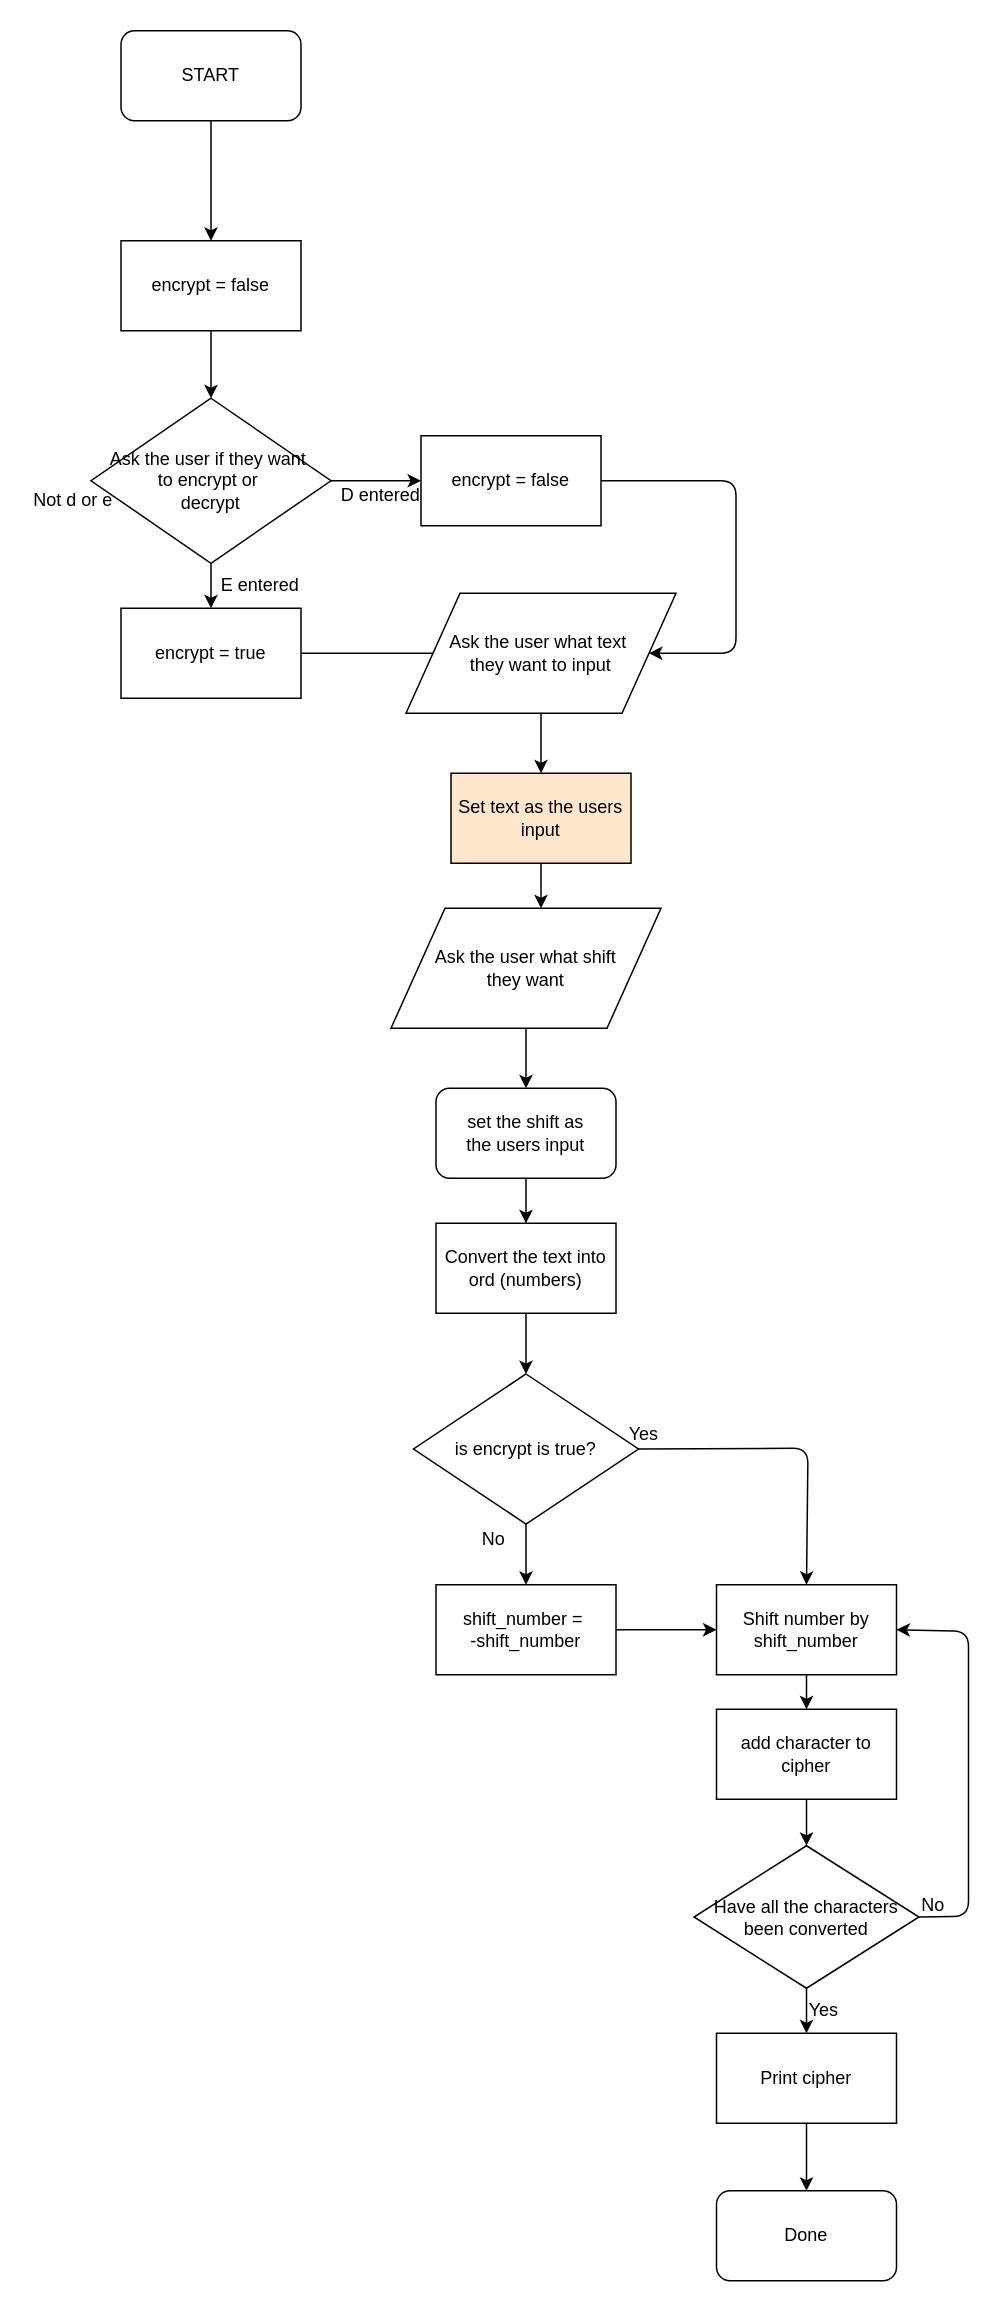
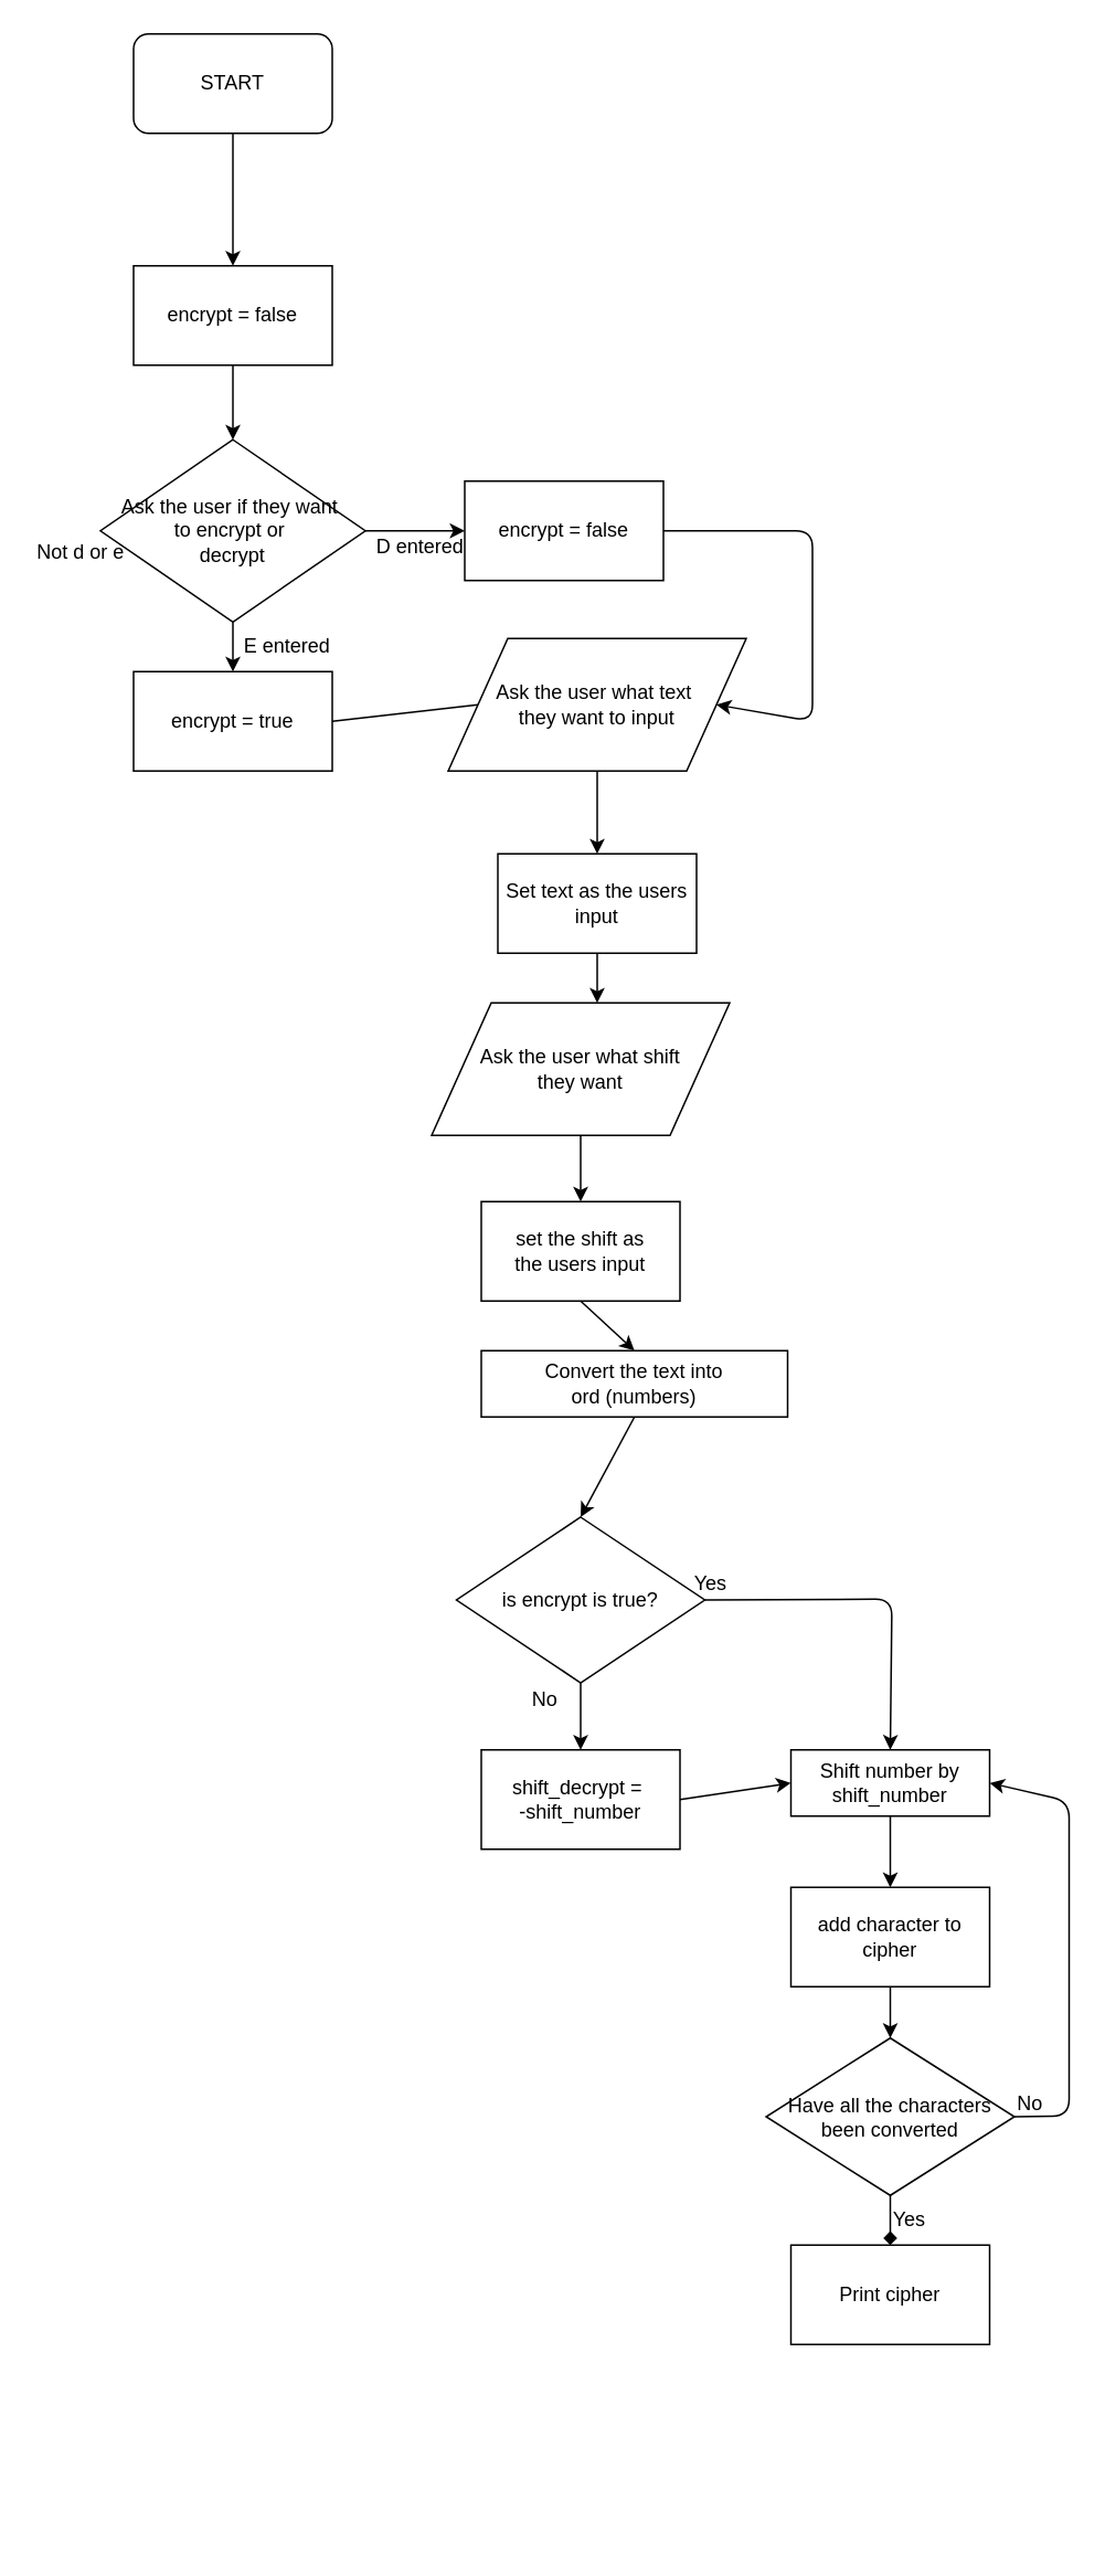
  <mxCell id="0" />
  <mxCell id="1" parent="0" />
  <mxCell id="2" value="encrypt = true" parent="1" vertex="1" style="rounded=0;whiteSpace=wrap;html=1;"><mxGeometry as="geometry" y="405" x="80" height="60" width="120" /></mxCell>
  <mxCell id="3" value="" parent="1" style="endArrow=classic;html=1;exitX=0.5;exitY=1;exitDx=0;exitDy=0;entryX=0.5;entryY=0;entryDx=0;entryDy=0;" target="2" source="5" edge="1"><mxGeometry as="geometry" height="50" width="50" relative="1"><mxPoint as="sourcePoint" y="375" x="120" /><mxPoint as="targetPoint" y="307" x="149" /></mxGeometry></mxCell>
  <mxCell id="4" value="encrypt = false&lt;br&gt;" parent="1" vertex="1" style="rounded=0;whiteSpace=wrap;html=1;"><mxGeometry as="geometry" y="290" x="280" height="60" width="120" /></mxCell>
  <mxCell id="5" value="Ask the user if they want&amp;nbsp;&lt;br&gt;to encrypt or&amp;nbsp;&lt;br&gt;decrypt" parent="1" vertex="1" style="rhombus;whiteSpace=wrap;html=1;"><mxGeometry as="geometry" y="265" x="60" height="110" width="160" /></mxCell>
- <mxCell id="6" value="Ask the user what text&amp;nbsp;&lt;br&gt;they want to input" parent="1" vertex="1" style="shape=parallelogram;perimeter=parallelogramPerimeter;whiteSpace=wrap;html=1;"><mxGeometry as="geometry" y="395" x="270" height="80" width="180" /></mxCell>
+ <mxCell id="6" value="Ask the user what text&amp;nbsp;&lt;br&gt;they want to input" parent="1" vertex="1" style="shape=parallelogram;perimeter=parallelogramPerimeter;whiteSpace=wrap;html=1;"><mxGeometry x="270" y="385" as="geometry" height="80" width="180" /></mxCell>
  <mxCell id="7" value="" parent="1" style="endArrow=classic;html=1;exitX=1;exitY=0.5;exitDx=0;exitDy=0;entryX=0;entryY=0.5;entryDx=0;entryDy=0;" target="4" source="5" edge="1"><mxGeometry as="geometry" height="50" width="50" relative="1"><mxPoint as="sourcePoint" y="385" x="150" /><mxPoint as="targetPoint" y="425" x="150" /></mxGeometry></mxCell>
  <mxCell id="8" value="E entered&amp;nbsp;&lt;br&gt;&lt;br&gt;" parent="1" vertex="1" style="text;html=1;resizable=0;points=[];autosize=1;align=left;verticalAlign=top;spacingTop=-4;"><mxGeometry as="geometry" y="380" x="145" height="30" width="70" /></mxCell>
  <mxCell id="9" value="D entered&lt;br&gt;" parent="1" vertex="1" style="text;html=1;resizable=0;points=[];autosize=1;align=left;verticalAlign=top;spacingTop=-4;"><mxGeometry as="geometry" y="320" x="225" height="20" width="70" /></mxCell>
  <mxCell id="10" value="" parent="1" style="endArrow=classic;html=1;exitX=1;exitY=0.5;exitDx=0;exitDy=0;entryX=1;entryY=0.5;entryDx=0;entryDy=0;" target="6" source="4" edge="1"><mxGeometry as="geometry" height="50" width="50" relative="1"><mxPoint as="sourcePoint" y="425" x="510" /><mxPoint as="targetPoint" y="375" x="560" /><Array as="points"><mxPoint y="320" x="490" /><mxPoint y="435" x="490" /></Array></mxGeometry></mxCell>
  <mxCell id="11" value="" parent="1" style="endArrow=none;html=1;exitX=1;exitY=0.5;exitDx=0;exitDy=0;entryX=0;entryY=0.5;entryDx=0;entryDy=0;" target="6" source="2" edge="1"><mxGeometry as="geometry" height="50" width="50" relative="1"><mxPoint as="sourcePoint" y="385" x="150" /><mxPoint as="targetPoint" y="425" x="150" /></mxGeometry></mxCell>
  <mxCell id="12" value="" parent="1" style="endArrow=classic;html=1;exitX=0.5;exitY=1;exitDx=0;exitDy=0;" source="6" edge="1"><mxGeometry as="geometry" height="50" width="50" relative="1"><mxPoint as="sourcePoint" y="625" x="480" /><mxPoint as="targetPoint" y="515" x="360" /></mxGeometry></mxCell>
- <mxCell id="13" value="Set text as the users&lt;br&gt;input&lt;br&gt;" parent="1" vertex="1" style="rounded=0;whiteSpace=wrap;html=1;fillColor=#ffe6cc;"><mxGeometry as="geometry" y="515" x="300" height="60" width="120" /></mxCell>
+ <mxCell id="13" value="Set text as the users&lt;br&gt;input&lt;br&gt;" parent="1" vertex="1" style="rounded=0;whiteSpace=wrap;html=1;"><mxGeometry as="geometry" y="515" x="300" height="60" width="120" /></mxCell>
  <mxCell id="14" value="" parent="1" style="endArrow=classic;html=1;exitX=0.5;exitY=1;exitDx=0;exitDy=0;" source="13" edge="1"><mxGeometry as="geometry" height="50" width="50" relative="1"><mxPoint as="sourcePoint" y="755" x="420" /><mxPoint as="targetPoint" y="605" x="360" /></mxGeometry></mxCell>
  <mxCell id="15" value="Ask the user what shift&lt;br&gt;they want&lt;br&gt;" parent="1" vertex="1" style="shape=parallelogram;perimeter=parallelogramPerimeter;whiteSpace=wrap;html=1;"><mxGeometry as="geometry" y="605" x="260" height="80" width="180" /></mxCell>
- <mxCell id="16" value="set the shift as&lt;br&gt;the users input&lt;br&gt;" parent="1" vertex="1" style="whiteSpace=wrap;html=1;rounded=1;"><mxGeometry as="geometry" y="725" x="290" height="60" width="120" /></mxCell>
+ <mxCell id="16" value="set the shift as&lt;br&gt;the users input&lt;br&gt;" parent="1" vertex="1" style="rounded=0;whiteSpace=wrap;html=1;"><mxGeometry as="geometry" y="725" x="290" height="60" width="120" /></mxCell>
  <mxCell id="17" value="" parent="1" style="endArrow=classic;html=1;entryX=0.5;entryY=0;entryDx=0;entryDy=0;exitX=0.5;exitY=1;exitDx=0;exitDy=0;" target="16" source="15" edge="1"><mxGeometry as="geometry" height="50" width="50" relative="1"><mxPoint as="sourcePoint" y="805" x="150" /><mxPoint as="targetPoint" y="755" x="200" /></mxGeometry></mxCell>
- <mxCell id="18" value="Convert the text into&lt;br&gt;ord (numbers)&lt;br&gt;" parent="1" vertex="1" style="rounded=0;whiteSpace=wrap;html=1;"><mxGeometry as="geometry" y="815" x="290" height="60" width="120" /></mxCell>
+ <mxCell id="18" value="Convert the text into&lt;br&gt;ord (numbers)&lt;br&gt;" parent="1" vertex="1" style="rounded=0;whiteSpace=wrap;html=1;"><mxGeometry x="290" y="815" as="geometry" height="40" width="185" /></mxCell>
  <mxCell id="19" value="" parent="1" style="endArrow=classic;html=1;exitX=0.5;exitY=1;exitDx=0;exitDy=0;entryX=0.5;entryY=0;entryDx=0;entryDy=0;" target="18" source="16" edge="1"><mxGeometry as="geometry" height="50" width="50" relative="1"><mxPoint as="sourcePoint" y="885" x="140" /><mxPoint as="targetPoint" y="835" x="190" /></mxGeometry></mxCell>
  <mxCell id="20" value="is encrypt is true?" parent="1" vertex="1" style="rhombus;whiteSpace=wrap;html=1;"><mxGeometry as="geometry" y="915.5" x="275" height="100" width="150" /></mxCell>
  <mxCell id="21" value="Yes" parent="1" vertex="1" style="text;html=1;resizable=0;points=[];autosize=1;align=left;verticalAlign=top;spacingTop=-4;"><mxGeometry as="geometry" y="946" x="417" height="20" width="40" /></mxCell>
  <mxCell id="22" value="" parent="1" style="endArrow=classic;html=1;exitX=1;exitY=0.5;exitDx=0;exitDy=0;entryX=0.5;entryY=0;entryDx=0;entryDy=0;" target="23" source="20" edge="1"><mxGeometry as="geometry" height="50" width="50" relative="1"><mxPoint as="sourcePoint" y="886" x="594" /><mxPoint as="targetPoint" y="966.588" x="477.588" /><Array as="points"><mxPoint y="965" x="538" /></Array></mxGeometry></mxCell>
- <mxCell id="23" value="Shift number by shift_number" parent="1" vertex="1" style="rounded=0;whiteSpace=wrap;html=1;"><mxGeometry as="geometry" y="1056" x="477" height="60" width="120" /></mxCell>
+ <mxCell id="23" value="Shift number by shift_number" parent="1" vertex="1" style="rounded=0;whiteSpace=wrap;html=1;"><mxGeometry x="477" y="1056" as="geometry" height="40" width="120" /></mxCell>
  <mxCell id="24" value="" parent="1" style="endArrow=classic;html=1;exitX=0.5;exitY=1;exitDx=0;exitDy=0;entryX=0.5;entryY=0;entryDx=0;entryDy=0;" target="26" source="20" edge="1"><mxGeometry as="geometry" height="50" width="50" relative="1"><mxPoint as="sourcePoint" y="975.529" x="429.529" /><mxPoint as="targetPoint" y="1056" x="345" /></mxGeometry></mxCell>
  <mxCell id="25" value="No&lt;br&gt;" parent="1" vertex="1" style="text;html=1;resizable=0;points=[];autosize=1;align=left;verticalAlign=top;spacingTop=-4;"><mxGeometry as="geometry" y="1016" x="319" height="20" width="30" /></mxCell>
- <mxCell id="26" value="shift_number =&amp;nbsp;&lt;br&gt;-shift_number" parent="1" vertex="1" style="rounded=0;whiteSpace=wrap;html=1;"><mxGeometry as="geometry" y="1056" x="290" height="60" width="120" /></mxCell>
+ <mxCell id="26" value="shift_decrypt =&amp;nbsp;&lt;br&gt;-shift_number" parent="1" vertex="1" style="rounded=0;whiteSpace=wrap;html=1;"><mxGeometry as="geometry" y="1056" x="290" height="60" width="120" /></mxCell>
  <mxCell id="27" value="" parent="1" style="endArrow=classic;html=1;exitX=1;exitY=0.5;exitDx=0;exitDy=0;entryX=0;entryY=0.5;entryDx=0;entryDy=0;" target="23" source="26" edge="1"><mxGeometry as="geometry" height="50" width="50" relative="1"><mxPoint as="sourcePoint" y="1006.118" x="546.647" /><mxPoint as="targetPoint" y="1066.118" x="546.647" /></mxGeometry></mxCell>
  <mxCell id="28" value="" parent="1" style="endArrow=classic;html=1;exitX=0.5;exitY=1;exitDx=0;exitDy=0;entryX=0.5;entryY=0;entryDx=0;entryDy=0;" target="20" source="18" edge="1"><mxGeometry as="geometry" height="50" width="50" relative="1"><mxPoint as="sourcePoint" y="890" x="515" /><mxPoint as="targetPoint" y="840" x="565" /></mxGeometry></mxCell>
  <mxCell id="29" value="encrypt = false" parent="1" vertex="1" style="rounded=0;whiteSpace=wrap;html=1;"><mxGeometry as="geometry" y="160" x="80" height="60" width="120" /></mxCell>
  <mxCell id="30" value="" parent="1" style="endArrow=classic;html=1;exitX=0.5;exitY=1;exitDx=0;exitDy=0;entryX=0.5;entryY=0;entryDx=0;entryDy=0;" target="5" source="29" edge="1"><mxGeometry as="geometry" height="50" width="50" relative="1"><mxPoint as="sourcePoint" y="160" x="299" /><mxPoint as="targetPoint" y="110" x="349" /></mxGeometry></mxCell>
  <mxCell id="31" value="START" parent="1" vertex="1" style="rounded=1;whiteSpace=wrap;html=1;"><mxGeometry as="geometry" y="20" x="80" height="60" width="120" /></mxCell>
  <mxCell id="32" value="" parent="1" style="endArrow=classic;html=1;entryX=0.5;entryY=0;entryDx=0;entryDy=0;exitX=0.5;exitY=1;exitDx=0;exitDy=0;" target="29" source="31" edge="1"><mxGeometry as="geometry" height="50" width="50" relative="1"><mxPoint as="sourcePoint" y="370" x="-125" /><mxPoint as="targetPoint" y="320" x="-75" /></mxGeometry></mxCell>
  <mxCell id="33" value="Not d or e" parent="1" vertex="1" style="text;html=1;resizable=0;points=[];autosize=1;align=left;verticalAlign=top;spacingTop=-4;"><mxGeometry as="geometry" y="323" x="20" height="20" width="70" /></mxCell>
  <mxCell id="34" value="" parent="1" style="endArrow=classic;html=1;exitX=0.5;exitY=1;exitDx=0;exitDy=0;entryX=0.5;entryY=0;entryDx=0;entryDy=0;" target="35" source="23" edge="1"><mxGeometry as="geometry" height="50" width="50" relative="1"><mxPoint as="sourcePoint" y="1250" x="465" /><mxPoint as="targetPoint" y="1141.345" x="537.31" /></mxGeometry></mxCell>
  <mxCell id="35" value="add character to cipher" parent="1" vertex="1" style="rounded=0;whiteSpace=wrap;html=1;"><mxGeometry as="geometry" y="1139" x="477" height="60" width="120" /></mxCell>
  <mxCell id="36" value="Have all the characters&lt;br&gt;been converted" parent="1" vertex="1" style="rhombus;whiteSpace=wrap;html=1;"><mxGeometry as="geometry" y="1230" x="462" height="95" width="150" /></mxCell>
  <mxCell id="37" value="" parent="1" style="endArrow=classic;html=1;exitX=0.5;exitY=1;exitDx=0;exitDy=0;entryX=0.5;entryY=0;entryDx=0;entryDy=0;" target="36" source="35" edge="1"><mxGeometry as="geometry" height="50" width="50" relative="1"><mxPoint as="sourcePoint" y="1270" x="635" /><mxPoint as="targetPoint" y="1220" x="685" /></mxGeometry></mxCell>
- <mxCell id="38" value="" parent="1" style="endArrow=classic;html=1;exitX=0.5;exitY=1;exitDx=0;exitDy=0;entryX=0.5;entryY=0;entryDx=0;entryDy=0;" target="42" source="36" edge="1"><mxGeometry as="geometry" height="50" width="50" relative="1"><mxPoint as="sourcePoint" y="1430" x="705" /><mxPoint as="targetPoint" y="1360" x="537" /></mxGeometry></mxCell>
+ <mxCell id="38" value="" parent="1" style="endArrow=diamond;html=1;exitX=0.5;exitY=1;exitDx=0;exitDy=0;entryX=0.5;entryY=0;entryDx=0;entryDy=0;" target="42" source="36" edge="1"><mxGeometry as="geometry" height="50" width="50" relative="1"><mxPoint as="sourcePoint" y="1430" x="705" /><mxPoint as="targetPoint" y="1360" x="537" /></mxGeometry></mxCell>
  <mxCell id="39" value="" parent="1" style="endArrow=classic;html=1;exitX=1;exitY=0.5;exitDx=0;exitDy=0;entryX=1;entryY=0.5;entryDx=0;entryDy=0;" target="23" source="36" edge="1"><mxGeometry as="geometry" height="50" width="50" relative="1"><mxPoint as="sourcePoint" y="1293" x="675" /><mxPoint as="targetPoint" y="840" x="695" /><Array as="points"><mxPoint y="1277" x="645" /><mxPoint y="1087" x="645" /></Array></mxGeometry></mxCell>
  <mxCell id="40" value="No&lt;br&gt;" parent="1" vertex="1" style="text;html=1;resizable=0;points=[];autosize=1;align=left;verticalAlign=top;spacingTop=-4;"><mxGeometry as="geometry" y="1260" x="612" height="20" width="30" /></mxCell>
  <mxCell id="41" value="Yes&lt;br&gt;" parent="1" vertex="1" style="text;html=1;resizable=0;points=[];autosize=1;align=left;verticalAlign=top;spacingTop=-4;"><mxGeometry as="geometry" y="1330" x="537" height="20" width="40" /></mxCell>
  <mxCell id="42" value="Print cipher" parent="1" vertex="1" style="rounded=0;whiteSpace=wrap;html=1;"><mxGeometry as="geometry" y="1355" x="477" height="60" width="120" /></mxCell>
- <mxCell id="43" value="" parent="1" style="endArrow=classic;html=1;exitX=0.5;exitY=1;exitDx=0;exitDy=0;entryX=0.5;entryY=0;entryDx=0;entryDy=0;" target="44" source="42" edge="1"><mxGeometry as="geometry" height="50" width="50" relative="1"><mxPoint as="sourcePoint" y="1560" x="615" /><mxPoint as="targetPoint" y="1450" x="537" /></mxGeometry></mxCell>
- <mxCell id="44" value="Done" parent="1" vertex="1" style="rounded=1;whiteSpace=wrap;html=1;"><mxGeometry as="geometry" y="1460" x="477" height="60" width="120" /></mxCell>
